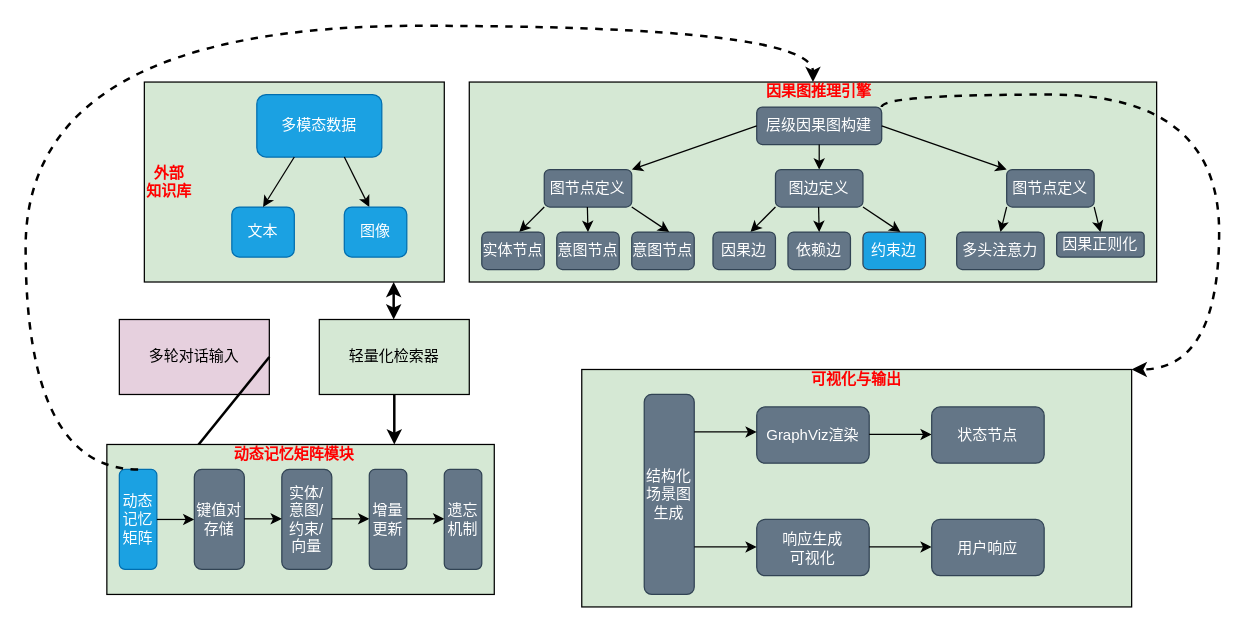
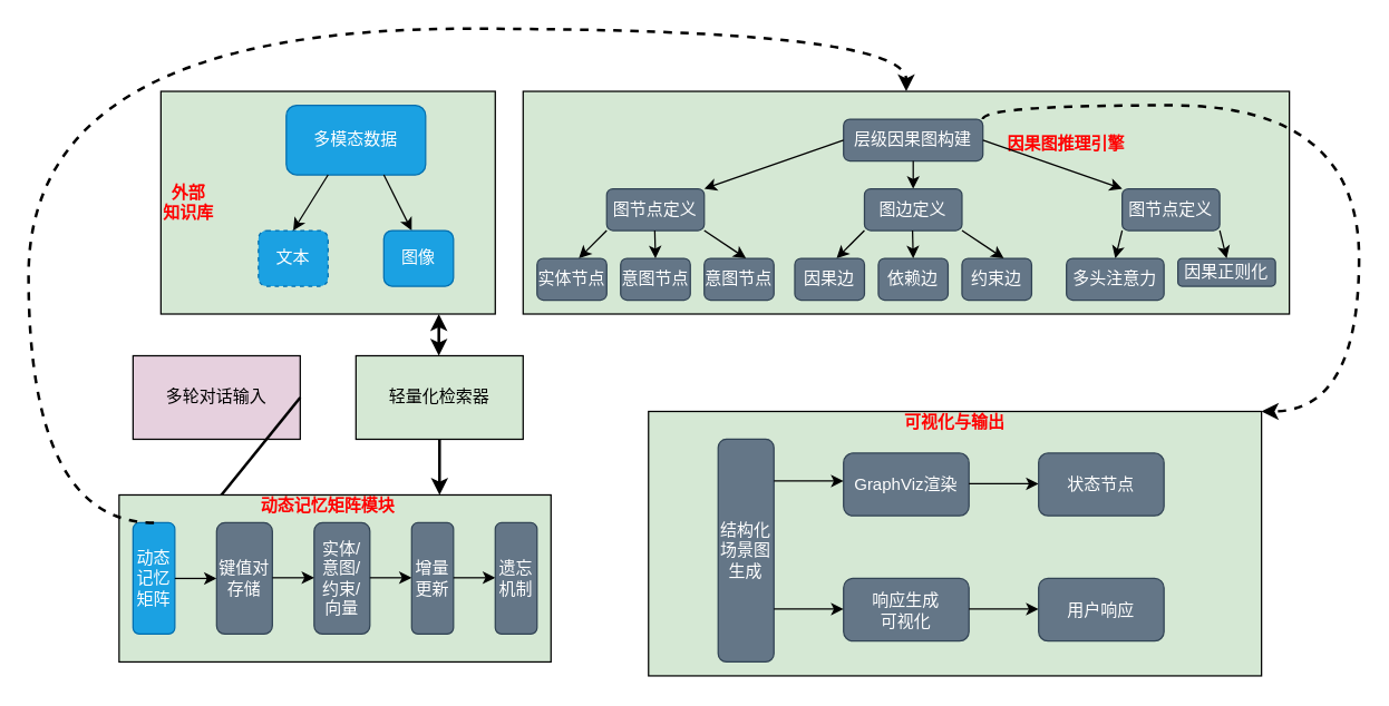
  <mxCell id="0" />
  <mxCell id="1" parent="0" />
  <mxCell id="2" value="多轮对话输入" style="rounded=0;whiteSpace=wrap;html=1;fillColor=#E6D0DE;movable=0;resizable=0;rotatable=0;deletable=0;editable=0;locked=1;connectable=0;" vertex="1" parent="1"><mxGeometry x="95" y="255" width="120" height="60" as="geometry" /></mxCell>
  <mxCell id="3" value="" style="endArrow=classic;html=1;rounded=0;strokeWidth=2;exitX=1;exitY=0.5;exitDx=0;exitDy=0;" edge="1" parent="1" source="2" target="14"><mxGeometry width="50" height="50" relative="1" as="geometry"><mxPoint x="215" y="285" as="sourcePoint" /><mxPoint x="295" y="285" as="targetPoint" /></mxGeometry></mxCell>
  <mxCell id="4" value="轻量化检索器" style="rounded=0;whiteSpace=wrap;html=1;fillColor=#D5E8D4;movable=0;resizable=0;rotatable=0;deletable=0;editable=0;locked=1;connectable=0;" vertex="1" parent="1"><mxGeometry x="255" y="255" width="120" height="60" as="geometry" /></mxCell>
  <mxCell id="5" value="" style="rounded=0;whiteSpace=wrap;html=1;fillColor=#D5E8D4;movable=0;resizable=0;rotatable=0;deletable=0;editable=0;locked=1;connectable=0;" vertex="1" parent="1"><mxGeometry x="115" y="65" width="240" height="160" as="geometry" /></mxCell>
  <mxCell id="6" value="&lt;font style=&quot;color: rgb(255, 0, 0);&quot;&gt;&lt;b&gt;外部&lt;/b&gt;&lt;/font&gt;&lt;div&gt;&lt;font style=&quot;color: rgb(255, 0, 0);&quot;&gt;&lt;b&gt;知识库&lt;/b&gt;&lt;/font&gt;&lt;/div&gt;" style="text;strokeColor=none;align=center;fillColor=none;html=1;verticalAlign=middle;whiteSpace=wrap;rounded=0;" vertex="1" parent="1"><mxGeometry x="115" y="115" width="40" height="60" as="geometry" /></mxCell>
  <mxCell id="7" value="多模态数据" style="rounded=1;whiteSpace=wrap;html=1;fillColor=#1ba1e2;fontColor=#ffffff;strokeColor=#006EAF;" vertex="1" parent="1"><mxGeometry x="205" y="75" width="100" height="50" as="geometry" /></mxCell>
  <mxCell id="8" value="" style="endArrow=classic;html=1;rounded=0;" edge="1" parent="1"><mxGeometry width="50" height="50" relative="1" as="geometry"><mxPoint x="275" y="125" as="sourcePoint" /><mxPoint x="295" y="165" as="targetPoint" /></mxGeometry></mxCell>
  <mxCell id="9" value="图像" style="rounded=1;whiteSpace=wrap;html=1;fillColor=#1ba1e2;fontColor=#ffffff;strokeColor=#006EAF;" vertex="1" parent="1"><mxGeometry x="275" y="165" width="50" height="40" as="geometry" /></mxCell>
- <mxCell id="10" value="文本" style="rounded=1;whiteSpace=wrap;html=1;fillColor=#1ba1e2;fontColor=#ffffff;strokeColor=#006EAF;" vertex="1" parent="1"><mxGeometry x="185" y="165" width="50" height="40" as="geometry" /></mxCell>
+ <mxCell id="10" value="文本" style="rounded=1;whiteSpace=wrap;html=1;fillColor=#1ba1e2;fontColor=#ffffff;strokeColor=#006EAF;dashed=1;" vertex="1" parent="1"><mxGeometry x="185" y="165" width="50" height="40" as="geometry" /></mxCell>
  <mxCell id="11" value="" style="endArrow=classic;html=1;rounded=0;entryX=0.5;entryY=0;entryDx=0;entryDy=0;" edge="1" parent="1" target="10"><mxGeometry width="50" height="50" relative="1" as="geometry"><mxPoint x="235" y="125" as="sourcePoint" /><mxPoint x="205" y="165" as="targetPoint" /></mxGeometry></mxCell>
  <mxCell id="12" value="" style="endArrow=classic;html=1;rounded=0;strokeWidth=2;exitX=1;exitY=0.5;exitDx=0;exitDy=0;" edge="1" parent="1"><mxGeometry width="50" height="50" relative="1" as="geometry"><mxPoint x="315" y="315" as="sourcePoint" /><mxPoint x="315" y="355" as="targetPoint" /></mxGeometry></mxCell>
  <mxCell id="13" value="" style="rounded=0;whiteSpace=wrap;html=1;fillColor=#D5E8D4;movable=1;resizable=1;rotatable=1;deletable=1;editable=1;locked=0;connectable=1;" vertex="1" parent="1"><mxGeometry x="85" y="355" width="310" height="120" as="geometry" /></mxCell>
  <mxCell id="14" value="动态记忆矩阵" style="rounded=1;whiteSpace=wrap;html=1;fillColor=#1ba1e2;fontColor=#ffffff;strokeColor=#006EAF;" vertex="1" parent="1"><mxGeometry x="95" y="375" width="30" height="80" as="geometry" /></mxCell>
  <mxCell id="15" value="" style="endArrow=classic;html=1;rounded=0;" edge="1" parent="1"><mxGeometry width="50" height="50" relative="1" as="geometry"><mxPoint x="125" y="415" as="sourcePoint" /><mxPoint x="155" y="415" as="targetPoint" /></mxGeometry></mxCell>
  <mxCell id="16" value="&lt;font color=&quot;#ff0000&quot;&gt;&lt;b&gt;动态记忆矩阵模块&lt;/b&gt;&lt;/font&gt;" style="text;strokeColor=none;align=center;fillColor=none;html=1;verticalAlign=middle;whiteSpace=wrap;rounded=0;movable=1;resizable=1;rotatable=1;deletable=1;editable=1;locked=0;connectable=1;" vertex="1" parent="1"><mxGeometry x="185" y="355" width="100" height="15" as="geometry" /></mxCell>
  <mxCell id="17" value="键值对存储" style="rounded=1;whiteSpace=wrap;html=1;fillColor=#647687;fontColor=#ffffff;strokeColor=#314354;" vertex="1" parent="1"><mxGeometry x="155" y="375" width="40" height="80" as="geometry" /></mxCell>
  <mxCell id="18" value="实体/意图/约束/向量" style="rounded=1;whiteSpace=wrap;html=1;fillColor=#647687;fontColor=#ffffff;strokeColor=#314354;movable=0;resizable=0;rotatable=0;deletable=0;editable=0;locked=1;connectable=0;" vertex="1" parent="1"><mxGeometry x="225" y="375" width="40" height="80" as="geometry" /></mxCell>
  <mxCell id="19" value="" style="endArrow=classic;html=1;rounded=0;" edge="1" parent="1"><mxGeometry width="50" height="50" relative="1" as="geometry"><mxPoint x="195" y="414.5" as="sourcePoint" /><mxPoint x="225" y="414.5" as="targetPoint" /></mxGeometry></mxCell>
  <mxCell id="20" value="" style="endArrow=classic;html=1;rounded=0;" edge="1" parent="1"><mxGeometry width="50" height="50" relative="1" as="geometry"><mxPoint x="265" y="414.5" as="sourcePoint" /><mxPoint x="295" y="414.5" as="targetPoint" /></mxGeometry></mxCell>
  <mxCell id="21" value="增量更新" style="rounded=1;whiteSpace=wrap;html=1;fillColor=#647687;fontColor=#ffffff;strokeColor=#314354;movable=0;resizable=0;rotatable=0;deletable=0;editable=0;locked=1;connectable=0;" vertex="1" parent="1"><mxGeometry x="295" y="375" width="30" height="80" as="geometry" /></mxCell>
  <mxCell id="22" value="" style="endArrow=classic;html=1;rounded=0;" edge="1" parent="1"><mxGeometry width="50" height="50" relative="1" as="geometry"><mxPoint x="325" y="414.5" as="sourcePoint" /><mxPoint x="355" y="414.5" as="targetPoint" /></mxGeometry></mxCell>
  <mxCell id="23" value="遗忘机制" style="rounded=1;whiteSpace=wrap;html=1;fillColor=#647687;fontColor=#ffffff;strokeColor=#314354;movable=0;resizable=0;rotatable=0;deletable=0;editable=0;locked=1;connectable=0;" vertex="1" parent="1"><mxGeometry x="355" y="375" width="30" height="80" as="geometry" /></mxCell>
  <mxCell id="24" value="" style="rounded=0;whiteSpace=wrap;html=1;fillColor=#D5E8D4;movable=0;resizable=0;rotatable=0;deletable=0;editable=0;locked=1;connectable=0;" vertex="1" parent="1"><mxGeometry x="375" y="65" width="550" height="160" as="geometry" /></mxCell>
  <mxCell id="25" value="层级因果图构建" style="rounded=1;whiteSpace=wrap;html=1;fillColor=#647687;fontColor=#ffffff;strokeColor=#314354;" vertex="1" parent="1"><mxGeometry x="605" y="85" width="100" height="30" as="geometry" /></mxCell>
- <mxCell id="26" value="&lt;font color=&quot;#ff0000&quot;&gt;&lt;b&gt;因果图推理引擎&lt;/b&gt;&lt;/font&gt;" style="text;strokeColor=none;align=center;fillColor=none;html=1;verticalAlign=middle;whiteSpace=wrap;rounded=0;movable=0;resizable=0;rotatable=0;deletable=0;editable=0;locked=1;connectable=0;" vertex="1" parent="1"><mxGeometry x="605" y="65" width="100" height="15" as="geometry" /></mxCell>
+ <mxCell id="26" value="&lt;font color=&quot;#ff0000&quot;&gt;&lt;b&gt;因果图推理引擎&lt;/b&gt;&lt;/font&gt;" style="text;strokeColor=none;align=center;fillColor=none;html=1;verticalAlign=middle;whiteSpace=wrap;rounded=0;movable=0;resizable=0;rotatable=0;deletable=0;editable=0;locked=1;connectable=0;" vertex="1" parent="1"><mxGeometry x="715" y="95" width="100" height="15" as="geometry" /></mxCell>
  <mxCell id="27" value="" style="endArrow=classic;html=1;rounded=0;exitX=0;exitY=0.5;exitDx=0;exitDy=0;entryX=1;entryY=0;entryDx=0;entryDy=0;" edge="1" parent="1" source="25" target="29"><mxGeometry width="50" height="50" relative="1" as="geometry"><mxPoint x="605" y="115" as="sourcePoint" /><mxPoint x="525" y="137.5" as="targetPoint" /></mxGeometry></mxCell>
  <mxCell id="28" value="" style="endArrow=classic;startArrow=classic;html=1;rounded=0;strokeWidth=2;" edge="1" parent="1"><mxGeometry width="50" height="50" relative="1" as="geometry"><mxPoint x="314.5" y="255" as="sourcePoint" /><mxPoint x="314.5" y="225" as="targetPoint" /></mxGeometry></mxCell>
  <mxCell id="29" value="图节点定义" style="rounded=1;whiteSpace=wrap;html=1;fillColor=#647687;fontColor=#ffffff;strokeColor=#314354;" vertex="1" parent="1"><mxGeometry x="435" y="135" width="70" height="30" as="geometry" /></mxCell>
  <mxCell id="30" value="" style="endArrow=classic;html=1;rounded=0;" edge="1" parent="1"><mxGeometry width="50" height="50" relative="1" as="geometry"><mxPoint x="435" y="165" as="sourcePoint" /><mxPoint x="415" y="185" as="targetPoint" /></mxGeometry></mxCell>
  <mxCell id="31" value="实体节点" style="rounded=1;whiteSpace=wrap;html=1;fillColor=#647687;fontColor=#ffffff;strokeColor=#314354;" vertex="1" parent="1"><mxGeometry x="385" y="185" width="50" height="30" as="geometry" /></mxCell>
  <mxCell id="32" value="意图节点" style="rounded=1;whiteSpace=wrap;html=1;fillColor=#647687;fontColor=#ffffff;strokeColor=#314354;" vertex="1" parent="1"><mxGeometry x="445" y="185" width="50" height="30" as="geometry" /></mxCell>
  <mxCell id="33" value="" style="endArrow=classic;html=1;rounded=0;" edge="1" parent="1"><mxGeometry width="50" height="50" relative="1" as="geometry"><mxPoint x="469.5" y="165" as="sourcePoint" /><mxPoint x="470" y="185" as="targetPoint" /></mxGeometry></mxCell>
  <mxCell id="34" value="意图节点" style="rounded=1;whiteSpace=wrap;html=1;fillColor=#647687;fontColor=#ffffff;strokeColor=#314354;" vertex="1" parent="1"><mxGeometry x="505" y="185" width="50" height="30" as="geometry" /></mxCell>
  <mxCell id="35" value="" style="endArrow=classic;html=1;rounded=0;" edge="1" parent="1"><mxGeometry width="50" height="50" relative="1" as="geometry"><mxPoint x="505" y="165" as="sourcePoint" /><mxPoint x="535" y="185" as="targetPoint" /></mxGeometry></mxCell>
  <mxCell id="36" value="" style="endArrow=classic;html=1;rounded=0;" edge="1" parent="1"><mxGeometry width="50" height="50" relative="1" as="geometry"><mxPoint x="655" y="115" as="sourcePoint" /><mxPoint x="655" y="135" as="targetPoint" /></mxGeometry></mxCell>
  <mxCell id="37" value="图边定义" style="rounded=1;whiteSpace=wrap;html=1;fillColor=#647687;fontColor=#ffffff;strokeColor=#314354;" vertex="1" parent="1"><mxGeometry x="620" y="135" width="70" height="30" as="geometry" /></mxCell>
  <mxCell id="38" value="" style="endArrow=classic;html=1;rounded=0;" edge="1" parent="1"><mxGeometry width="50" height="50" relative="1" as="geometry"><mxPoint x="620" y="165" as="sourcePoint" /><mxPoint x="600" y="185" as="targetPoint" /></mxGeometry></mxCell>
  <mxCell id="39" value="因果边" style="rounded=1;whiteSpace=wrap;html=1;fillColor=#647687;fontColor=#ffffff;strokeColor=#314354;" vertex="1" parent="1"><mxGeometry x="570" y="185" width="50" height="30" as="geometry" /></mxCell>
  <mxCell id="40" value="依赖边" style="rounded=1;whiteSpace=wrap;html=1;fillColor=#647687;fontColor=#ffffff;strokeColor=#314354;" vertex="1" parent="1"><mxGeometry x="630" y="185" width="50" height="30" as="geometry" /></mxCell>
  <mxCell id="41" value="" style="endArrow=classic;html=1;rounded=0;" edge="1" parent="1"><mxGeometry width="50" height="50" relative="1" as="geometry"><mxPoint x="654.5" y="165" as="sourcePoint" /><mxPoint x="655" y="185" as="targetPoint" /></mxGeometry></mxCell>
- <mxCell id="42" value="约束边" style="rounded=1;whiteSpace=wrap;html=1;fillColor=#1ba1e2;fontColor=#ffffff;strokeColor=#314354;" vertex="1" parent="1"><mxGeometry x="690" y="185" width="50" height="30" as="geometry" /></mxCell>
+ <mxCell id="42" value="约束边" style="rounded=1;whiteSpace=wrap;html=1;fillColor=#647687;fontColor=#ffffff;strokeColor=#314354;" vertex="1" parent="1"><mxGeometry x="690" y="185" width="50" height="30" as="geometry" /></mxCell>
  <mxCell id="43" value="" style="endArrow=classic;html=1;rounded=0;" edge="1" parent="1"><mxGeometry width="50" height="50" relative="1" as="geometry"><mxPoint x="690" y="165" as="sourcePoint" /><mxPoint x="720" y="185" as="targetPoint" /></mxGeometry></mxCell>
  <mxCell id="44" value="图节点定义" style="rounded=1;whiteSpace=wrap;html=1;fillColor=#647687;fontColor=#ffffff;strokeColor=#314354;" vertex="1" parent="1"><mxGeometry x="805" y="135" width="70" height="30" as="geometry" /></mxCell>
  <mxCell id="45" value="" style="endArrow=classic;html=1;rounded=0;exitX=0;exitY=1;exitDx=0;exitDy=0;entryX=0.5;entryY=0;entryDx=0;entryDy=0;" edge="1" parent="1" source="44" target="46"><mxGeometry width="50" height="50" relative="1" as="geometry"><mxPoint x="805" y="165" as="sourcePoint" /><mxPoint x="785" y="185" as="targetPoint" /></mxGeometry></mxCell>
  <mxCell id="46" value="多头注意力" style="rounded=1;whiteSpace=wrap;html=1;fillColor=#647687;fontColor=#ffffff;strokeColor=#314354;" vertex="1" parent="1"><mxGeometry x="765" y="185" width="70" height="30" as="geometry" /></mxCell>
  <mxCell id="47" value="因果正则化" style="rounded=1;whiteSpace=wrap;html=1;fillColor=#647687;fontColor=#ffffff;strokeColor=#314354;" vertex="1" parent="1"><mxGeometry x="845" y="185" width="70" height="20" as="geometry" /></mxCell>
  <mxCell id="48" value="" style="endArrow=classic;html=1;rounded=0;exitX=1;exitY=1;exitDx=0;exitDy=0;entryX=0.5;entryY=0;entryDx=0;entryDy=0;" edge="1" parent="1" source="44" target="47"><mxGeometry width="50" height="50" relative="1" as="geometry"><mxPoint x="875" y="165" as="sourcePoint" /><mxPoint x="905" y="185" as="targetPoint" /></mxGeometry></mxCell>
  <mxCell id="49" value="" style="endArrow=classic;html=1;rounded=0;exitX=1;exitY=0.5;exitDx=0;exitDy=0;entryX=0;entryY=0;entryDx=0;entryDy=0;" edge="1" parent="1" source="25" target="44"><mxGeometry width="50" height="50" relative="1" as="geometry"><mxPoint x="845" y="95" as="sourcePoint" /><mxPoint x="745" y="130" as="targetPoint" /></mxGeometry></mxCell>
  <mxCell id="50" value="" style="endArrow=classic;html=1;rounded=0;edgeStyle=orthogonalEdgeStyle;curved=1;exitX=0.5;exitY=0;exitDx=0;exitDy=0;entryX=0.5;entryY=0;entryDx=0;entryDy=0;strokeWidth=2;dashed=1;" edge="1" parent="1" source="14" target="24"><mxGeometry width="50" height="50" relative="1" as="geometry"><mxPoint x="127" y="357" as="sourcePoint" /><mxPoint x="177" y="307" as="targetPoint" /><Array as="points"><mxPoint x="20" y="375" /><mxPoint x="20" y="20" /><mxPoint x="650" y="20" /></Array></mxGeometry></mxCell>
  <mxCell id="51" value="" style="endArrow=classic;html=1;rounded=0;edgeStyle=orthogonalEdgeStyle;curved=1;dashed=1;strokeWidth=2;exitX=1;exitY=0;exitDx=0;exitDy=0;entryX=1;entryY=0;entryDx=0;entryDy=0;" edge="1" parent="1" source="25" target="52"><mxGeometry width="50" height="50" relative="1" as="geometry"><mxPoint x="705" y="85" as="sourcePoint" /><mxPoint x="755" y="35" as="targetPoint" /><Array as="points"><mxPoint x="705" y="75" /><mxPoint x="975" y="75" /><mxPoint x="975" y="295" /></Array></mxGeometry></mxCell>
  <mxCell id="52" value="" style="rounded=0;whiteSpace=wrap;html=1;fillColor=#D5E8D4;movable=0;resizable=0;rotatable=0;deletable=0;editable=0;locked=1;connectable=0;" vertex="1" parent="1"><mxGeometry x="465" y="295" width="440" height="190" as="geometry" /></mxCell>
  <mxCell id="53" value="&lt;font color=&quot;#ff0000&quot;&gt;&lt;b&gt;可视化与输出&lt;/b&gt;&lt;/font&gt;" style="text;strokeColor=none;align=center;fillColor=none;html=1;verticalAlign=middle;whiteSpace=wrap;rounded=0;movable=1;resizable=1;rotatable=1;deletable=1;editable=1;locked=0;connectable=1;" vertex="1" parent="1"><mxGeometry x="635" y="295" width="100" height="15" as="geometry" /></mxCell>
  <mxCell id="54" value="结构化场景图生成" style="rounded=1;whiteSpace=wrap;html=1;fillColor=#647687;fontColor=#ffffff;strokeColor=#314354;" vertex="1" parent="1"><mxGeometry x="515" y="315" width="40" height="160" as="geometry" /></mxCell>
  <mxCell id="55" value="GraphViz渲染" style="rounded=1;whiteSpace=wrap;html=1;fillColor=#647687;fontColor=#ffffff;strokeColor=#314354;" vertex="1" parent="1"><mxGeometry x="605" y="325" width="90" height="45" as="geometry" /></mxCell>
  <mxCell id="56" value="响应生成&lt;div&gt;可视化&lt;/div&gt;" style="rounded=1;whiteSpace=wrap;html=1;fillColor=#647687;fontColor=#ffffff;strokeColor=#314354;" vertex="1" parent="1"><mxGeometry x="605" y="415" width="90" height="45" as="geometry" /></mxCell>
  <mxCell id="57" value="" style="endArrow=classic;html=1;rounded=0;" edge="1" parent="1"><mxGeometry width="50" height="50" relative="1" as="geometry"><mxPoint x="555" y="345" as="sourcePoint" /><mxPoint x="605" y="345" as="targetPoint" /></mxGeometry></mxCell>
  <mxCell id="58" value="" style="endArrow=classic;html=1;rounded=0;" edge="1" parent="1"><mxGeometry width="50" height="50" relative="1" as="geometry"><mxPoint x="555" y="437" as="sourcePoint" /><mxPoint x="605" y="437" as="targetPoint" /></mxGeometry></mxCell>
  <mxCell id="59" value="" style="endArrow=classic;html=1;rounded=0;" edge="1" parent="1"><mxGeometry width="50" height="50" relative="1" as="geometry"><mxPoint x="695" y="437" as="sourcePoint" /><mxPoint x="745" y="437" as="targetPoint" /></mxGeometry></mxCell>
  <mxCell id="60" value="" style="endArrow=classic;html=1;rounded=0;" edge="1" parent="1"><mxGeometry width="50" height="50" relative="1" as="geometry"><mxPoint x="695" y="347" as="sourcePoint" /><mxPoint x="745" y="347" as="targetPoint" /></mxGeometry></mxCell>
  <mxCell id="61" value="状态节点" style="rounded=1;whiteSpace=wrap;html=1;fillColor=#647687;fontColor=#ffffff;strokeColor=#314354;" vertex="1" parent="1"><mxGeometry x="745" y="325" width="90" height="45" as="geometry" /></mxCell>
  <mxCell id="62" value="用户响应" style="rounded=1;whiteSpace=wrap;html=1;fillColor=#647687;fontColor=#ffffff;strokeColor=#314354;" vertex="1" parent="1"><mxGeometry x="745" y="415" width="90" height="45" as="geometry" /></mxCell>
